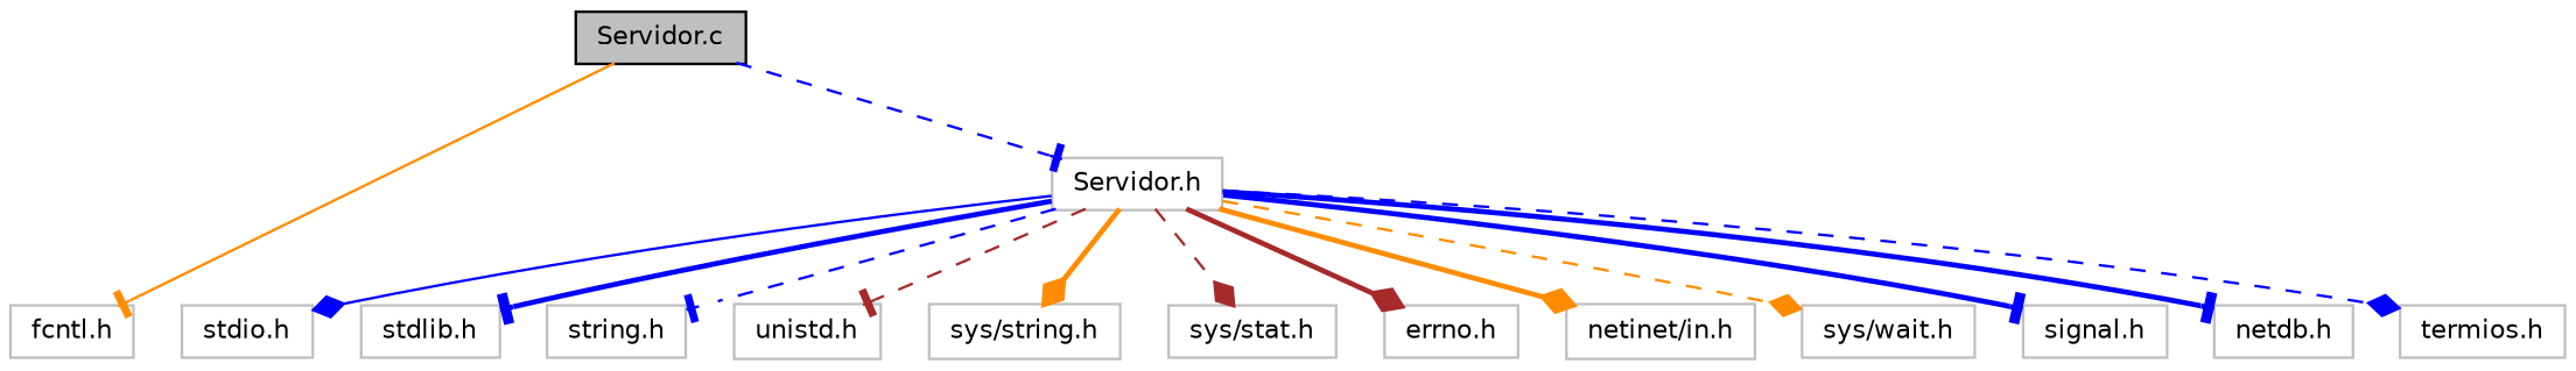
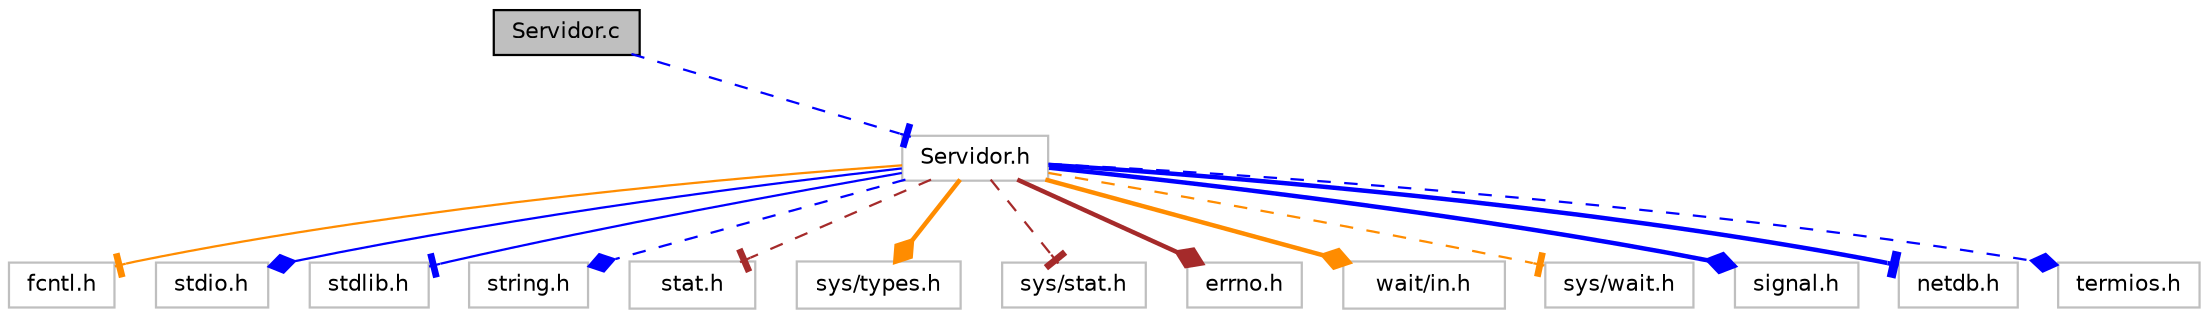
  digraph {
    node [color=grey75 fillcolor=white fontname=Helvetica fontsize=10 shape=record style=filled]
    edge [arrowhead=tee color=blue fontname=Helvetica fontsize=10 labelfontname=Helvetica labelfontsize=10 style=dashed]
    n1 [color=black fillcolor=grey75 fontcolor=black height=0.2 label="Servidor.c" width=0.4]
    n2 [height=0.2 label="Servidor.h" width=0.4]
    n3 [height=0.2 label="stdio.h" width=0.4]
    n4 [height=0.2 label="stdlib.h" width=0.4]
    n5 [height=0.2 label="string.h" width=0.4]
-   n6 [height=0.2 label="unistd.h" width=0.4]
+   n6 [height=0.2 label="stat.h" width=0.4]
    n7 [height=0.2 label="fcntl.h" width=0.4]
-   n8 [height=0.2 label="sys/string.h" width=0.4]
+   n8 [height=0.2 label="sys/types.h" width=0.4]
    n9 [height=0.2 label="sys/stat.h" width=0.4]
    n10 [height=0.2 label="errno.h" width=0.4]
-   n11 [height=0.2 label="netinet/in.h" width=0.4]
+   n11 [height=0.2 label="wait/in.h" width=0.4]
    n12 [height=0.2 label="sys/wait.h" width=0.4]
    n13 [height=0.2 label="signal.h" width=0.4]
    n14 [height=0.2 label="netdb.h" width=0.4]
    n15 [height=0.2 label="termios.h" width=0.4]
    n1 -> n2
    n2 -> n3 [arrowhead=diamond style=solid]
-   n2 -> n4 [style=bold]
-   n2 -> n5
+   n2 -> n4 [style=solid]
+   n2 -> n5 [arrowhead=diamond]
    n2 -> n6 [color=brown]
-   n1 -> n7 [color=darkorange style=solid]
+   n2 -> n7 [color=darkorange style=solid]
    n2 -> n8 [arrowhead=diamond color=darkorange style=bold]
-   n2 -> n9 [arrowhead=diamond color=brown]
+   n2 -> n9 [color=brown]
    n2 -> n10 [arrowhead=diamond color=brown style=bold]
    n2 -> n11 [arrowhead=diamond color=darkorange style=bold]
-   n2 -> n12 [arrowhead=diamond color=darkorange]
-   n2 -> n13 [style=bold]
+   n2 -> n12 [color=darkorange]
+   n2 -> n13 [arrowhead=diamond style=bold]
    n2 -> n14 [style=bold]
    n2 -> n15 [arrowhead=diamond]
  }
